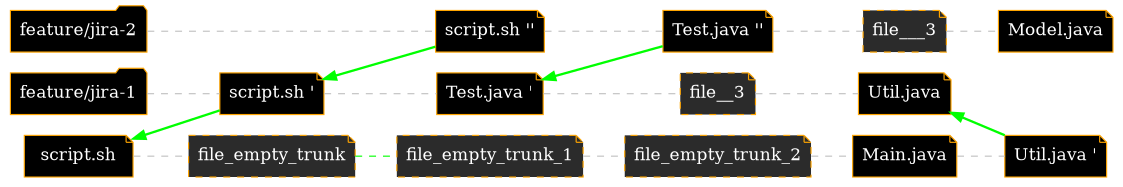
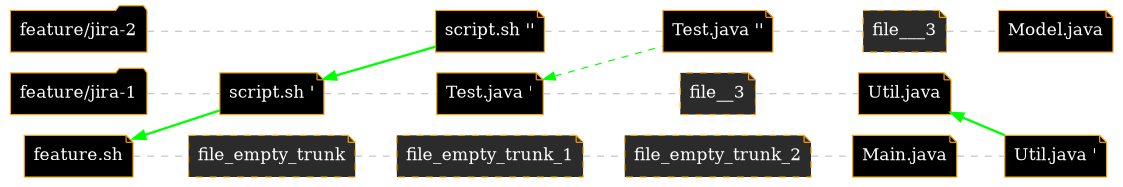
  digraph {
    rankdir=LR
    node [color=orange fillcolor=black fontcolor=white fontsize=15.0 group=trunk shape=note style=filled]
    edge [arrowhead=none color=gray style=dashed]
    n1 [group=feature_1 label="feature/jira-1" shape=folder width=0.3]
    n2 [group=feature_2 label="feature/jira-2" shape=folder width=0.3]
    n3 [group=feature_1 label="script.sh '" width=0.3]
    n4 [group=feature_2 label="script.sh ''" width=0.3]
-   n5 [label="script.sh" width=0.3]
+   n5 [label="feature.sh" width=0.3]
    file_empty_trunk [fillcolor="#2b2b2b" style="dashed, filled" width=0.3]
    n7 [group=feature_1 label="Test.java '" width=0.3]
    n8 [group=feature_2 label="Test.java ''" width=0.3]
    file_empty_trunk_1 [fillcolor="#2b2b2b" style="dashed, filled" width=0.3]
    file_empty_trunk_2 [fillcolor="#2b2b2b" style="dashed, filled" width=0.3]
    n11 [label="Main.java" width=0.3]
    n12 [label="Util.java '" width=0.3]
    file__3 [fillcolor="#2b2b2b" group=feature_1 style="dashed, filled" width=0.3]
    n14 [group=feature_1 label="Util.java" width=0.3]
    file___3 [fillcolor="#2b2b2b" group=feature_2 style="dashed, filled" width=0.3]
    n16 [group=feature_2 label="Model.java" width=0.3]
    subgraph sub_1 {
      rank=same
      n1
      n2
    }
    n1 -> n3
    n2 -> n4
    n3 -> n4 [color=green dir=back style=bold arrowhead=""]
    n3 -> n7
    n4 -> n8
    n5 -> n3 [color=green dir=back style=bold arrowhead=""]
    n5 -> file_empty_trunk
-   file_empty_trunk -> file_empty_trunk_1 [color=green]
-   n7 -> n8 [color=green dir=back style=bold arrowhead=""]
+   file_empty_trunk -> file_empty_trunk_1
+   n7 -> n8 [color=green dir=back arrowhead=""]
    n7 -> file__3
    n8 -> file___3
    file_empty_trunk_1 -> file_empty_trunk_2
    file_empty_trunk_2 -> n11
    n11 -> n12
    file__3 -> n14
    n14 -> n12 [color=green dir=back style=bold arrowhead=""]
    file___3 -> n16
  }
